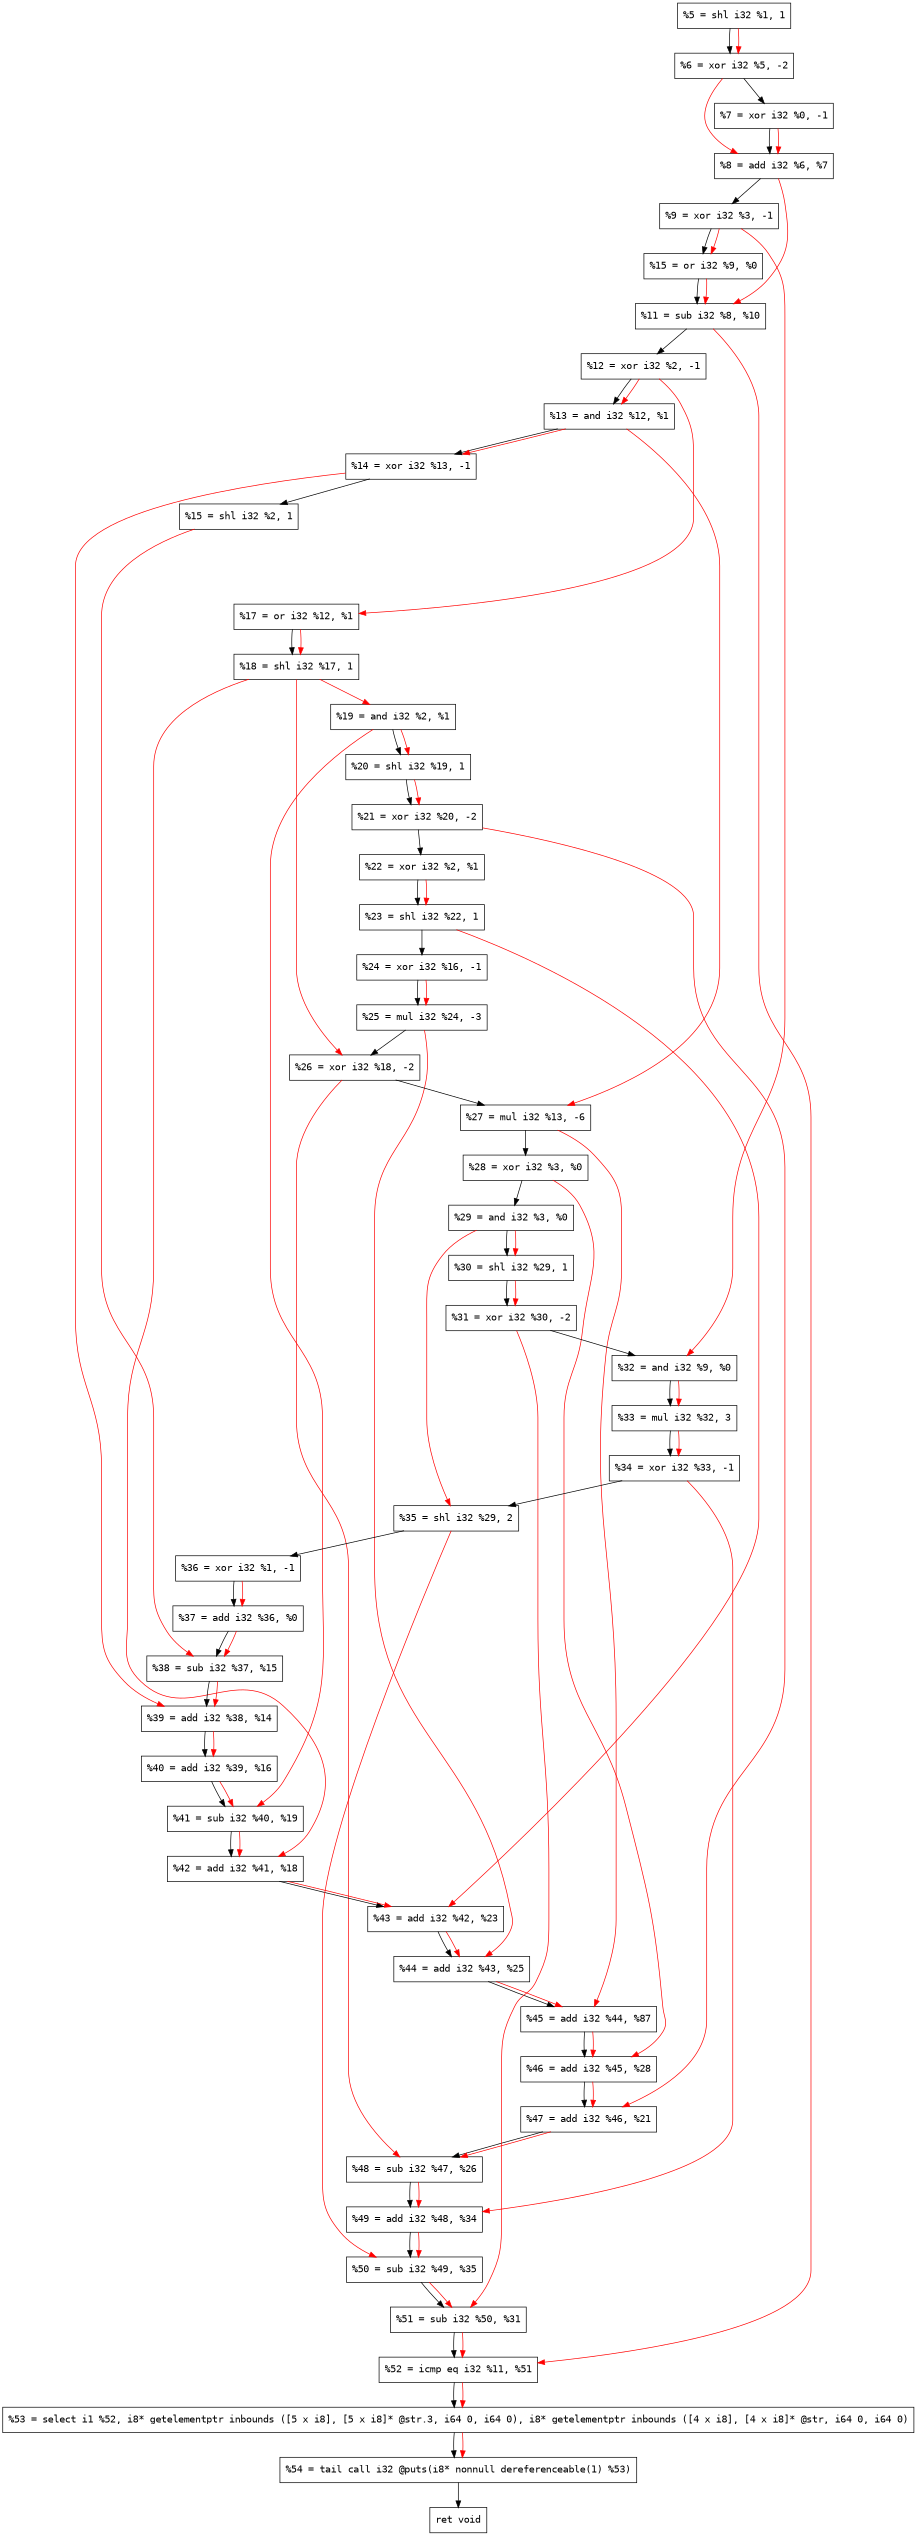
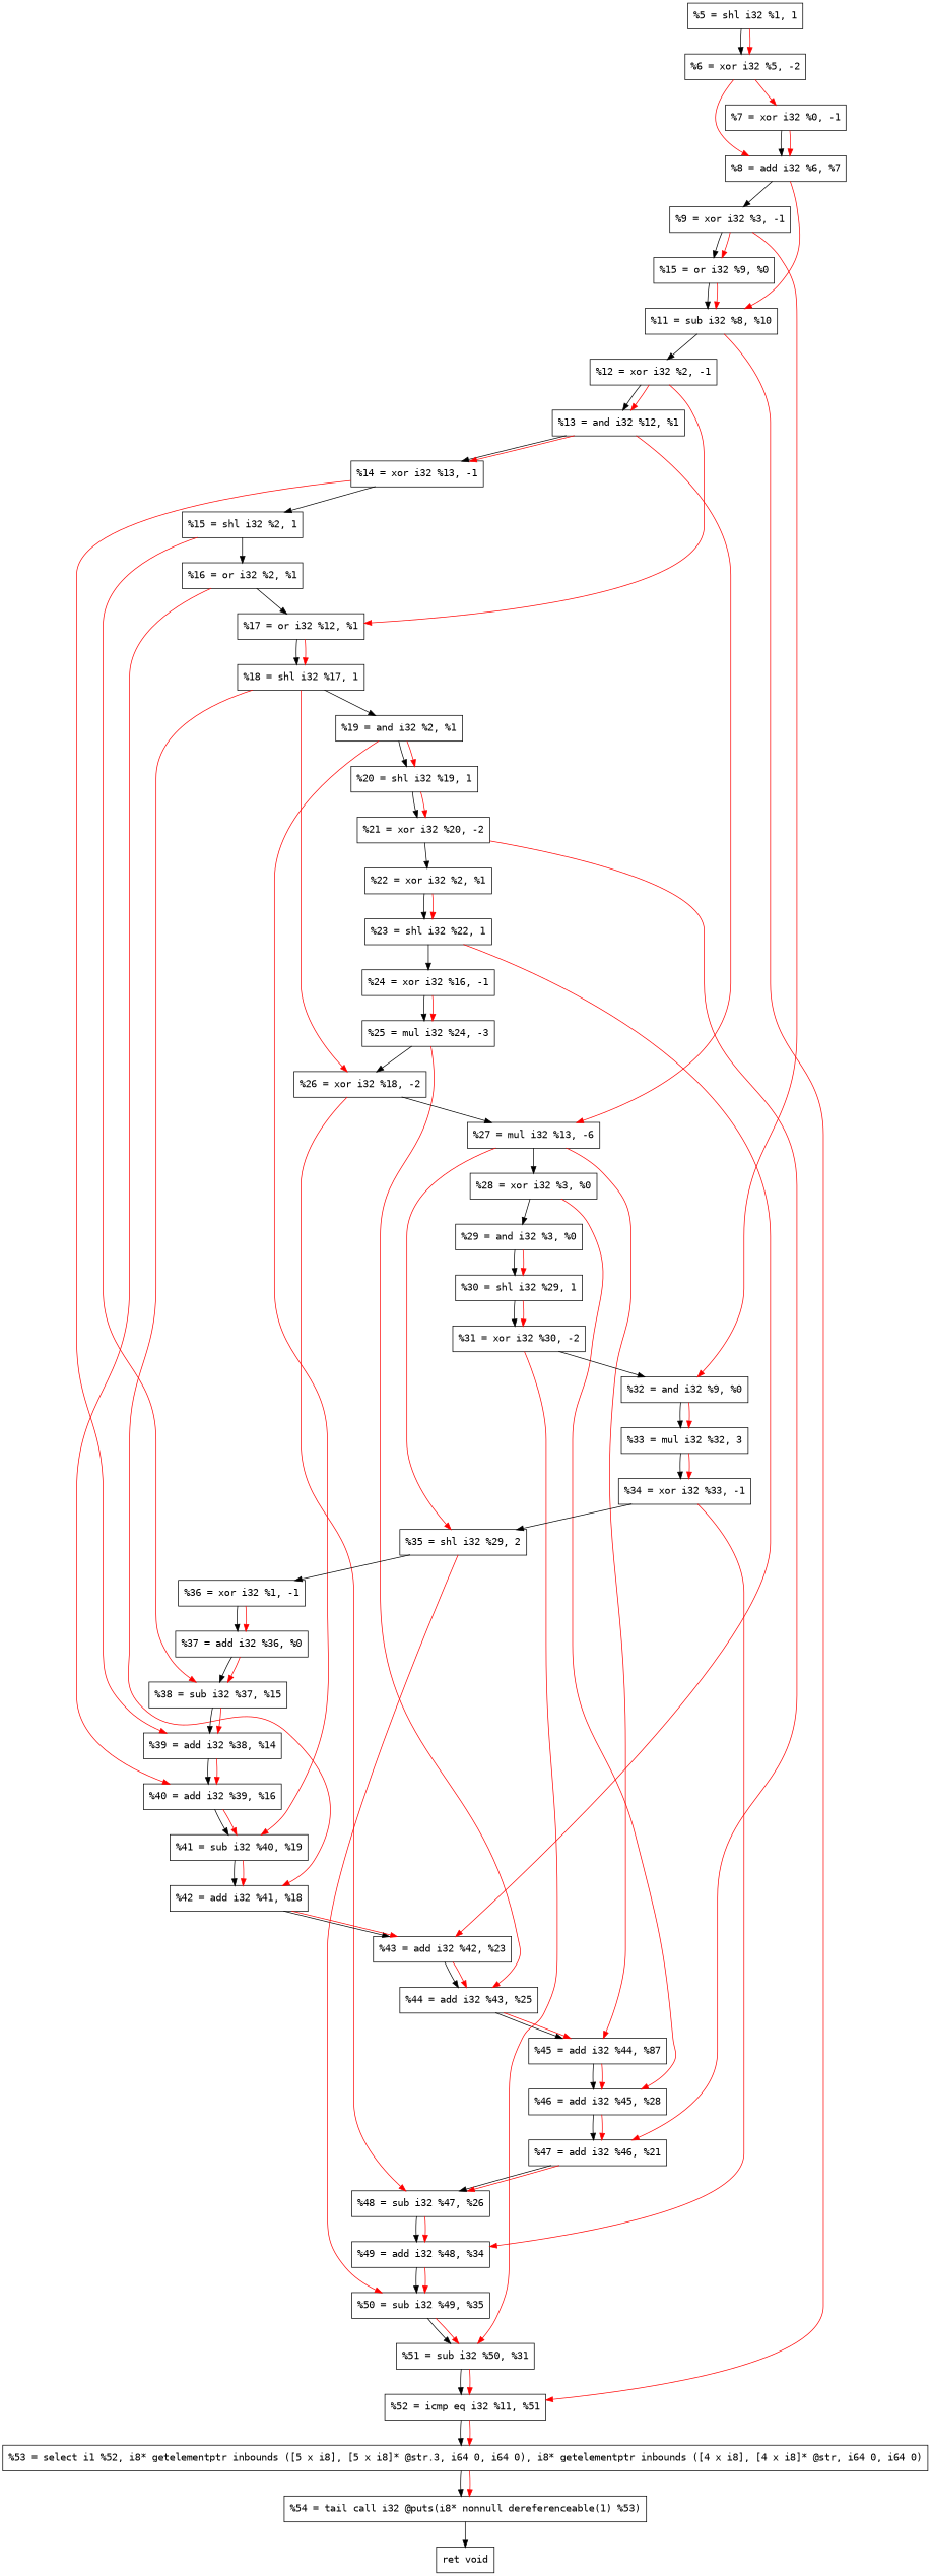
  digraph {
    fontname="DejaVu Sans Mono"
    node [fontname="DejaVu Sans Mono" shape=record]
    edge [fontname="DejaVu Sans Mono" color=red]
    n1 [label="  %5 = shl i32 %1, 1"]
    n2 [label="  %6 = xor i32 %5, -2"]
    n3 [label="  %7 = xor i32 %0, -1"]
    n4 [label="  %8 = add i32 %6, %7"]
    n5 [label="  %9 = xor i32 %3, -1"]
    n6 [label="  %11 = sub i32 %8, %10"]
    n7 [label="%15 = or i32 %9, %0"]
    n8 [label="  %32 = and i32 %9, %0"]
    n9 [label="  %12 = xor i32 %2, -1"]
    n10 [label="  %52 = icmp eq i32 %11, %51"]
    n11 [label="  %33 = mul i32 %32, 3"]
    n12 [label="  %13 = and i32 %12, %1"]
    n13 [label="  %17 = or i32 %12, %1"]
    n14 [label="  %53 = select i1 %52, i8* getelementptr inbounds ([5 x i8], [5 x i8]* @str.3, i64 0, i64 0), i8* getelementptr inbounds ([4 x i8], [4 x i8]* @str, i64 0, i64 0)"]
    n15 [label="  %14 = xor i32 %13, -1"]
    n16 [label="  %27 = mul i32 %13, -6"]
    n17 [label="  %18 = shl i32 %17, 1"]
    n18 [label="  %15 = shl i32 %2, 1"]
    n19 [label="  %39 = add i32 %38, %14"]
    n20 [label="  %28 = xor i32 %3, %0"]
    n21 [label="%45 = add i32 %44, %87"]
+   n22 [label="  %16 = or i32 %2, %1"]
    n23 [label="  %38 = sub i32 %37, %15"]
    n24 [label="  %40 = add i32 %39, %16"]
    n25 [label="  %24 = xor i32 %16, -1"]
    n26 [label="  %25 = mul i32 %24, -3"]
    n27 [label="  %41 = sub i32 %40, %19"]
    n28 [label="  %19 = and i32 %2, %1"]
    n29 [label="  %26 = xor i32 %18, -2"]
    n30 [label="  %42 = add i32 %41, %18"]
    n31 [label="  %20 = shl i32 %19, 1"]
    n32 [label="  %48 = sub i32 %47, %26"]
    n33 [label="  %43 = add i32 %42, %23"]
    n34 [label="  %21 = xor i32 %20, -2"]
    n35 [label="  %22 = xor i32 %2, %1"]
    n36 [label="  %47 = add i32 %46, %21"]
    n37 [label="  %23 = shl i32 %22, 1"]
    n38 [label="  %44 = add i32 %43, %25"]
    n39 [label="  %49 = add i32 %48, %34"]
    n40 [label="  %29 = and i32 %3, %0"]
    n41 [label="  %46 = add i32 %45, %28"]
    n42 [label="  %30 = shl i32 %29, 1"]
    n43 [label="  %35 = shl i32 %29, 2"]
    n44 [label="  %31 = xor i32 %30, -2"]
    n45 [label="  %36 = xor i32 %1, -1"]
    n46 [label="  %50 = sub i32 %49, %35"]
    n47 [label="  %51 = sub i32 %50, %31"]
    n48 [label="  %34 = xor i32 %33, -1"]
    n49 [label="  %37 = add i32 %36, %0"]
    n50 [label="  %54 = tail call i32 @puts(i8* nonnull dereferenceable(1) %53)"]
    n51 [label="  ret void"]
    n1 -> n2 [color=""]
    n1 -> n2
-   n2 -> n3 [color=""]
+   n2 -> n3
    n2 -> n4
    n3 -> n4 [color=""]
    n3 -> n4
    n4 -> n5 [color=""]
    n4 -> n6
    n5 -> n7 [color=""]
    n5 -> n7
    n5 -> n8
    n6 -> n9 [color=""]
    n6 -> n10
    n7 -> n6 [color=""]
    n7 -> n6
    n8 -> n11 [color=""]
    n8 -> n11
    n9 -> n12 [color=""]
    n9 -> n12
    n9 -> n13
    n10 -> n14 [color=""]
    n10 -> n14
    n11 -> n48 [color=""]
    n11 -> n48
    n12 -> n15 [color=""]
    n12 -> n15
    n12 -> n16
    n13 -> n17 [color=""]
    n13 -> n17
    n14 -> n50 [color=""]
    n14 -> n50
    n15 -> n18 [color=""]
    n15 -> n19
    n16 -> n20 [color=""]
    n16 -> n21
-   n17 -> n28
+   n17 -> n28 [color=""]
    n17 -> n29
    n17 -> n30
+   n18 -> n22 [color=""]
    n18 -> n23
    n19 -> n24 [color=""]
    n19 -> n24
    n20 -> n40 [color=""]
    n20 -> n41
    n21 -> n41 [color=""]
    n21 -> n41
+   n22 -> n13 [color=""]
+   n22 -> n24
    n23 -> n19 [color=""]
    n23 -> n19
    n24 -> n27 [color=""]
    n24 -> n27
    n25 -> n26 [color=""]
    n25 -> n26
    n26 -> n29 [color=""]
    n26 -> n38
    n27 -> n30 [color=""]
    n27 -> n30
    n28 -> n27
    n28 -> n31 [color=""]
    n28 -> n31
    n29 -> n16 [color=""]
    n29 -> n32
    n30 -> n33 [color=""]
    n30 -> n33
    n31 -> n34 [color=""]
    n31 -> n34
    n32 -> n39 [color=""]
    n32 -> n39
    n33 -> n38 [color=""]
    n33 -> n38
    n34 -> n35 [color=""]
    n34 -> n36
    n35 -> n37 [color=""]
    n35 -> n37
    n36 -> n32 [color=""]
    n36 -> n32
    n37 -> n25 [color=""]
    n37 -> n33
    n38 -> n21 [color=""]
    n38 -> n21
    n39 -> n46 [color=""]
    n39 -> n46
    n40 -> n42 [color=""]
    n40 -> n42
-   n40 -> n43
+   n16 -> n43
    n41 -> n36 [color=""]
    n41 -> n36
    n42 -> n44 [color=""]
    n42 -> n44
    n43 -> n45 [color=""]
    n43 -> n46
    n44 -> n8 [color=""]
    n44 -> n47
    n45 -> n49 [color=""]
    n45 -> n49
    n46 -> n47 [color=""]
    n46 -> n47
    n47 -> n10 [color=""]
    n47 -> n10
    n48 -> n39
    n48 -> n43 [color=""]
    n49 -> n23 [color=""]
    n49 -> n23
    n50 -> n51 [color=""]
  }
